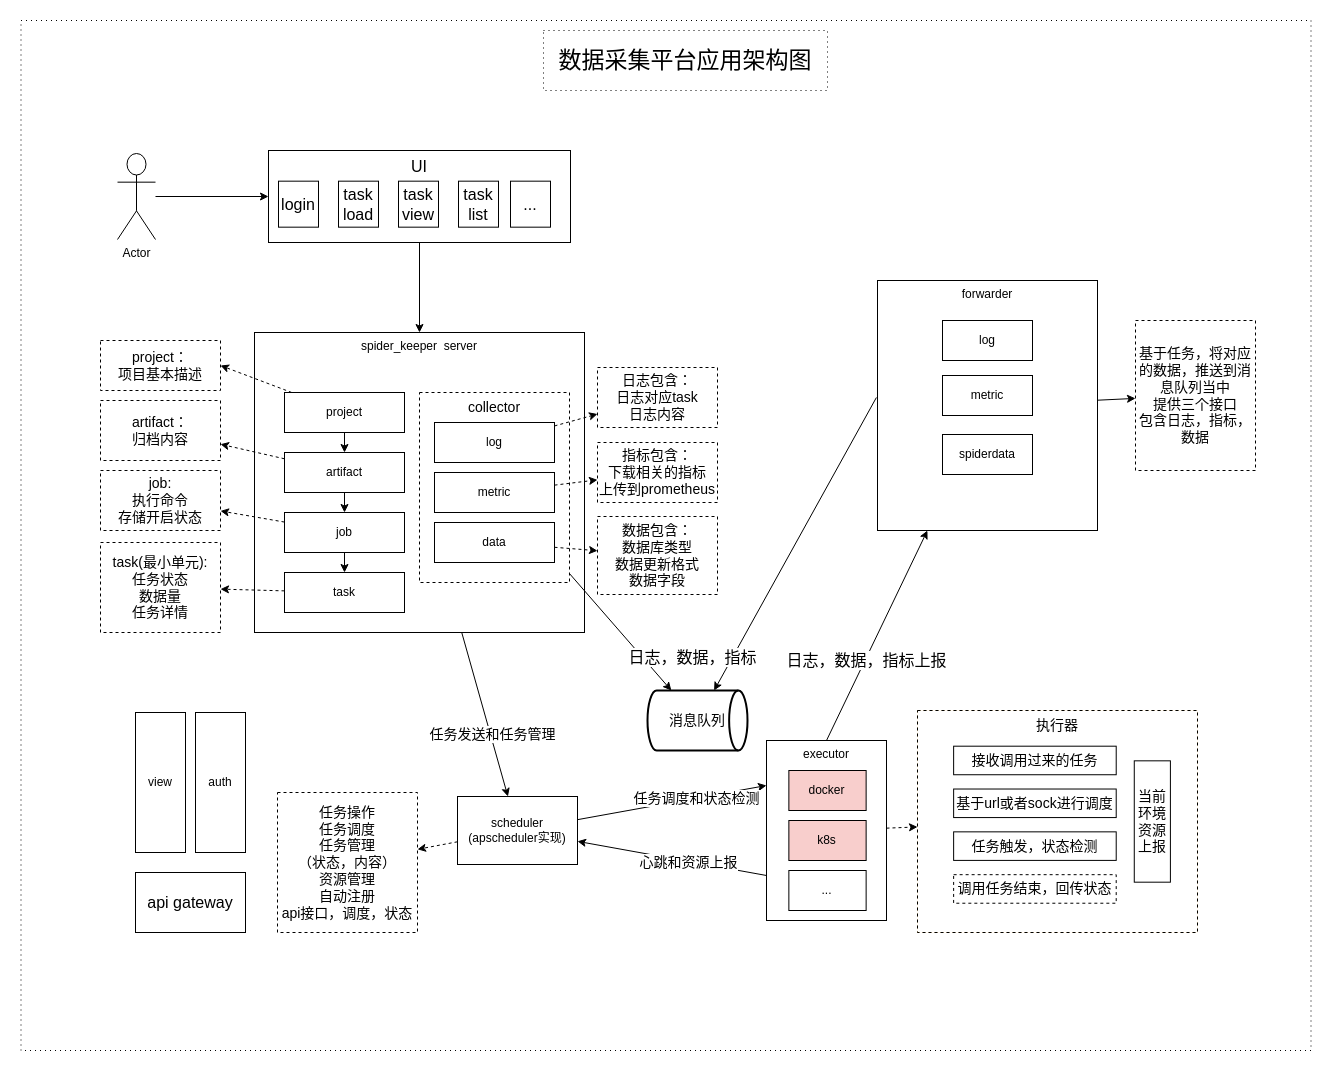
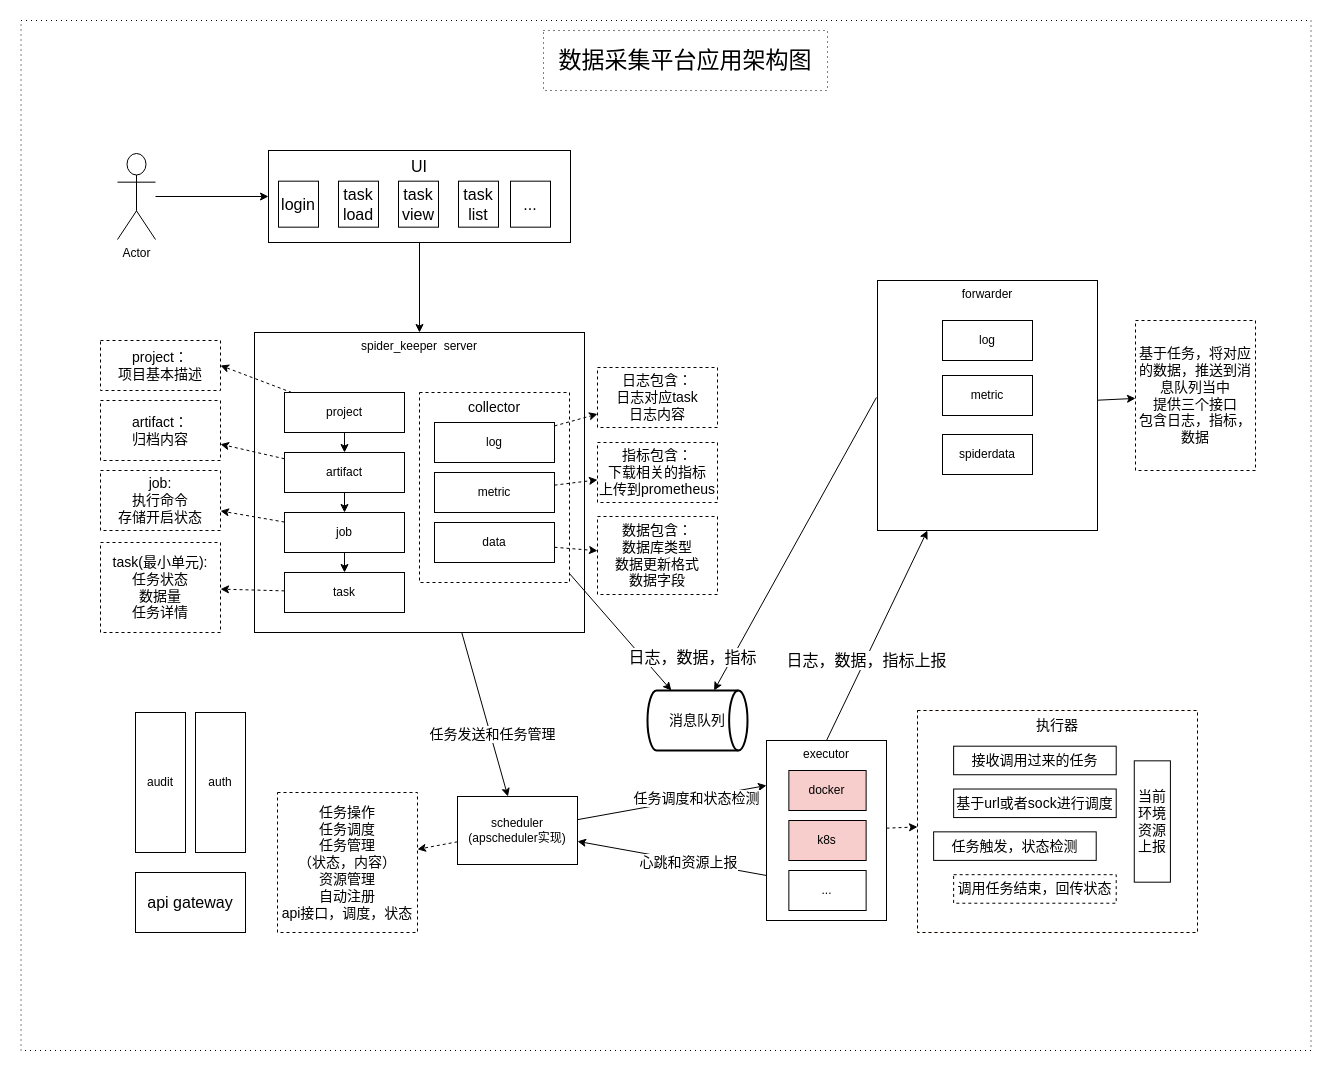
  <mxCell id="0" />
  <mxCell id="1" parent="0" />
  <mxCell id="2" value="" style="rounded=0;whiteSpace=wrap;html=1;dashed=1;dashPattern=1 4;fillColor=default;" vertex="1" parent="1"><mxGeometry x="20.5" y="20" width="1290" height="1030" as="geometry" /></mxCell>
  <mxCell id="3" value="" style="group" parent="1" vertex="1" connectable="0"><mxGeometry x="877" y="270" width="220" height="250" as="geometry" /></mxCell>
  <mxCell id="4" value="forwarder" style="rounded=0;whiteSpace=wrap;html=1;align=center;verticalAlign=top;" parent="3" vertex="1"><mxGeometry y="10" width="220" height="250" as="geometry" /></mxCell>
  <mxCell id="5" value="log" style="rounded=0;whiteSpace=wrap;html=1;" parent="3" vertex="1"><mxGeometry x="65" y="50" width="90" height="40" as="geometry" /></mxCell>
  <mxCell id="6" value="metric" style="rounded=0;whiteSpace=wrap;html=1;" parent="3" vertex="1"><mxGeometry x="65" y="105" width="90" height="40" as="geometry" /></mxCell>
  <mxCell id="7" value="spiderdata" style="rounded=0;whiteSpace=wrap;html=1;" parent="3" vertex="1"><mxGeometry x="65" y="164" width="90" height="40" as="geometry" /></mxCell>
  <mxCell id="8" value="" style="group;fillColor=#f8cecc;strokeColor=#3333FF;" parent="1" vertex="1" connectable="0"><mxGeometry x="254" y="332" width="330" height="300" as="geometry" /></mxCell>
  <mxCell id="9" value="&lt;div style=&quot;&quot;&gt;&lt;span style=&quot;background-color: initial;&quot;&gt;spider_keeper&amp;nbsp; server&lt;/span&gt;&lt;/div&gt;" style="rounded=0;whiteSpace=wrap;html=1;align=center;verticalAlign=top;" parent="8" vertex="1"><mxGeometry width="330" height="300" as="geometry" /></mxCell>
  <mxCell id="10" value="" style="edgeStyle=none;rounded=0;jumpStyle=none;orthogonalLoop=1;jettySize=auto;html=1;fontSize=14;" parent="8" source="11" target="16" edge="1"><mxGeometry relative="1" as="geometry" /></mxCell>
  <mxCell id="11" value="artifact" style="rounded=0;whiteSpace=wrap;html=1;" parent="8" vertex="1"><mxGeometry x="30" y="120" width="120" height="40" as="geometry" /></mxCell>
  <mxCell id="12" value="task" style="rounded=0;whiteSpace=wrap;html=1;" parent="8" vertex="1"><mxGeometry x="30" y="240" width="120" height="40" as="geometry" /></mxCell>
  <mxCell id="13" style="edgeStyle=none;rounded=0;jumpStyle=none;orthogonalLoop=1;jettySize=auto;html=1;entryX=0.5;entryY=0;entryDx=0;entryDy=0;fontSize=14;" parent="8" source="14" target="11" edge="1"><mxGeometry relative="1" as="geometry" /></mxCell>
  <mxCell id="14" value="project" style="rounded=0;whiteSpace=wrap;html=1;" parent="8" vertex="1"><mxGeometry x="30" y="60" width="120" height="40" as="geometry" /></mxCell>
  <mxCell id="15" value="" style="edgeStyle=none;rounded=0;jumpStyle=none;orthogonalLoop=1;jettySize=auto;html=1;fontSize=14;" parent="8" source="16" target="12" edge="1"><mxGeometry relative="1" as="geometry" /></mxCell>
  <mxCell id="16" value="job" style="rounded=0;whiteSpace=wrap;html=1;" parent="8" vertex="1"><mxGeometry x="30" y="180" width="120" height="40" as="geometry" /></mxCell>
  <mxCell id="17" value="" style="group" parent="8" vertex="1" connectable="0"><mxGeometry x="165" y="60" width="150" height="190" as="geometry" /></mxCell>
  <mxCell id="18" value="collector" style="rounded=0;whiteSpace=wrap;html=1;fontSize=14;dashed=1;verticalAlign=top;" parent="17" vertex="1"><mxGeometry width="150" height="190" as="geometry" /></mxCell>
  <mxCell id="19" value="log" style="rounded=0;whiteSpace=wrap;html=1;" parent="17" vertex="1"><mxGeometry x="15" y="30" width="120" height="40" as="geometry" /></mxCell>
  <mxCell id="20" value="&lt;div style=&quot;text-align: left;&quot;&gt;metric&lt;/div&gt;" style="rounded=0;whiteSpace=wrap;html=1;" parent="17" vertex="1"><mxGeometry x="15" y="80" width="120" height="40" as="geometry" /></mxCell>
  <mxCell id="21" value="data" style="rounded=0;whiteSpace=wrap;html=1;" parent="17" vertex="1"><mxGeometry x="15" y="130" width="120" height="40" as="geometry" /></mxCell>
  <mxCell id="22" value="" style="endArrow=classic;html=1;rounded=0;exitX=0.5;exitY=0;exitDx=0;exitDy=0;" parent="1" source="71" target="4" edge="1"><mxGeometry width="50" height="50" relative="1" as="geometry"><mxPoint x="573" y="637" as="sourcePoint" /><mxPoint x="623" y="587" as="targetPoint" /></mxGeometry></mxCell>
  <mxCell id="23" value="日志，数据，指标上报" style="edgeLabel;html=1;align=center;verticalAlign=middle;resizable=0;points=[];fontSize=16;" parent="22" vertex="1" connectable="0"><mxGeometry x="-0.226" y="-1" relative="1" as="geometry"><mxPoint as="offset" /></mxGeometry></mxCell>
  <mxCell id="24" value="" style="endArrow=classic;html=1;rounded=0;exitX=-0.005;exitY=0.468;exitDx=0;exitDy=0;exitPerimeter=0;" parent="1" source="4" target="47" edge="1"><mxGeometry width="50" height="50" relative="1" as="geometry"><mxPoint x="573" y="637" as="sourcePoint" /><mxPoint x="960" y="303.271" as="targetPoint" /></mxGeometry></mxCell>
  <mxCell id="25" style="edgeStyle=orthogonalEdgeStyle;rounded=0;jumpStyle=none;orthogonalLoop=1;jettySize=auto;html=1;fontSize=16;" parent="1" source="63" target="9" edge="1"><mxGeometry relative="1" as="geometry"><mxPoint x="419" y="297" as="sourcePoint" /></mxGeometry></mxCell>
- <mxCell id="26" value="view" style="rounded=0;whiteSpace=wrap;html=1;" parent="1" vertex="1"><mxGeometry x="135" y="712" width="50" height="140" as="geometry" /></mxCell>
+ <mxCell id="26" value="audit" style="rounded=0;whiteSpace=wrap;html=1;" parent="1" vertex="1"><mxGeometry x="135" y="712" width="50" height="140" as="geometry" /></mxCell>
  <mxCell id="27" value="auth" style="rounded=0;whiteSpace=wrap;html=1;" parent="1" vertex="1"><mxGeometry x="195" y="712" width="50" height="140" as="geometry" /></mxCell>
  <mxCell id="28" value="api gateway" style="rounded=0;whiteSpace=wrap;html=1;fontSize=16;" parent="1" vertex="1"><mxGeometry x="135" y="872" width="110" height="60" as="geometry" /></mxCell>
  <mxCell id="29" style="edgeStyle=none;rounded=0;jumpStyle=none;orthogonalLoop=1;jettySize=auto;html=1;fontSize=14;dashed=1;" parent="1" source="32" target="44" edge="1"><mxGeometry relative="1" as="geometry" /></mxCell>
  <mxCell id="30" style="edgeStyle=none;rounded=0;jumpStyle=none;orthogonalLoop=1;jettySize=auto;html=1;entryX=0;entryY=0.25;entryDx=0;entryDy=0;fontSize=14;" parent="1" source="32" target="71" edge="1"><mxGeometry relative="1" as="geometry" /></mxCell>
  <mxCell id="31" value="任务调度和状态检测" style="edgeLabel;html=1;align=center;verticalAlign=middle;resizable=0;points=[];fontSize=14;" parent="30" vertex="1" connectable="0"><mxGeometry x="0.253" relative="1" as="geometry"><mxPoint as="offset" /></mxGeometry></mxCell>
  <mxCell id="32" value="scheduler&lt;br&gt;(apscheduler实现)" style="rounded=0;whiteSpace=wrap;html=1;" parent="1" vertex="1"><mxGeometry x="457" y="796" width="120" height="68" as="geometry" /></mxCell>
  <mxCell id="33" style="rounded=0;jumpStyle=none;orthogonalLoop=1;jettySize=auto;html=1;fontSize=16;" parent="1" source="9" target="32" edge="1"><mxGeometry relative="1" as="geometry" /></mxCell>
  <mxCell id="34" value="任务发送和任务管理" style="edgeLabel;html=1;align=center;verticalAlign=middle;resizable=0;points=[];fontSize=14;" parent="33" vertex="1" connectable="0"><mxGeometry x="0.245" y="2" relative="1" as="geometry"><mxPoint as="offset" /></mxGeometry></mxCell>
  <mxCell id="35" style="edgeStyle=none;rounded=0;jumpStyle=none;orthogonalLoop=1;jettySize=auto;html=1;fontSize=16;" parent="1" source="18" target="47" edge="1"><mxGeometry relative="1" as="geometry"><mxPoint x="840" y="343.845" as="targetPoint" /></mxGeometry></mxCell>
  <mxCell id="36" value="&lt;span style=&quot;font-size: 16px;&quot;&gt;日志，数据，指标&lt;/span&gt;" style="edgeLabel;html=1;align=center;verticalAlign=middle;resizable=0;points=[];fontSize=14;" parent="35" vertex="1" connectable="0"><mxGeometry x="0.201" y="-2" relative="1" as="geometry"><mxPoint x="63" y="12" as="offset" /></mxGeometry></mxCell>
  <mxCell id="37" value="" style="group;dashed=1;strokeColor=#d79b00;fillColor=#ffe6cc;" parent="1" vertex="1" connectable="0"><mxGeometry x="917" y="710" width="280" height="222" as="geometry" /></mxCell>
  <mxCell id="38" value="执行器" style="rounded=0;whiteSpace=wrap;html=1;fontSize=14;verticalAlign=top;dashed=1;" parent="37" vertex="1"><mxGeometry width="280" height="222.0" as="geometry" /></mxCell>
  <mxCell id="39" value="接收调用过来的任务" style="rounded=0;whiteSpace=wrap;html=1;fontSize=14;" parent="37" vertex="1"><mxGeometry x="36.129" y="35.691" width="162.581" height="28.553" as="geometry" /></mxCell>
  <mxCell id="40" value="调用任务结束，回传状态" style="rounded=0;whiteSpace=wrap;html=1;fontSize=14;dashed=1;" parent="37" vertex="1"><mxGeometry x="36.129" y="164.18" width="162.581" height="28.553" as="geometry" /></mxCell>
  <mxCell id="41" value="当前环境资源上报" style="rounded=0;whiteSpace=wrap;html=1;fontSize=14;" parent="37" vertex="1"><mxGeometry x="216.774" y="50.325" width="36.129" height="121.35" as="geometry" /></mxCell>
- <mxCell id="42" value="任务触发，状态检测" style="rounded=0;whiteSpace=wrap;html=1;fontSize=14;" parent="37" vertex="1"><mxGeometry x="36.129" y="121.35" width="162.581" height="28.553" as="geometry" /></mxCell>
+ <mxCell id="42" value="任务触发，状态检测" style="rounded=0;whiteSpace=wrap;html=1;fontSize=14;" parent="37" vertex="1"><mxGeometry x="16.129" y="121.35" width="162.581" height="28.553" as="geometry" /></mxCell>
  <mxCell id="43" value="基于url或者sock进行调度" style="rounded=0;whiteSpace=wrap;html=1;fontSize=14;" parent="37" vertex="1"><mxGeometry x="36.129" y="78.521" width="162.581" height="28.553" as="geometry" /></mxCell>
  <mxCell id="44" value="任务操作&lt;br&gt;任务调度&lt;br&gt;任务管理&lt;br&gt;（状态，内容）&lt;br&gt;资源管理&lt;br&gt;自动注册&lt;br&gt;api接口，调度，状态" style="whiteSpace=wrap;html=1;aspect=fixed;dashed=1;strokeColor=default;fontSize=14;" parent="1" vertex="1"><mxGeometry x="277" y="792" width="140" height="140" as="geometry" /></mxCell>
  <mxCell id="45" style="edgeStyle=none;rounded=0;jumpStyle=none;orthogonalLoop=1;jettySize=auto;html=1;fontSize=14;exitX=0;exitY=0.75;exitDx=0;exitDy=0;" parent="1" source="71" target="32" edge="1"><mxGeometry relative="1" as="geometry" /></mxCell>
  <mxCell id="46" value="&lt;font style=&quot;font-size: 14px;&quot;&gt;心跳和资源上报&lt;/font&gt;" style="edgeLabel;html=1;align=center;verticalAlign=middle;resizable=0;points=[];fontSize=14;" parent="45" vertex="1" connectable="0"><mxGeometry x="-0.163" y="1" relative="1" as="geometry"><mxPoint as="offset" /></mxGeometry></mxCell>
  <mxCell id="47" value="消息队列" style="strokeWidth=2;html=1;shape=mxgraph.flowchart.direct_data;whiteSpace=wrap;strokeColor=default;fontSize=14;" parent="1" vertex="1"><mxGeometry x="647" y="690" width="100" height="60" as="geometry" /></mxCell>
  <mxCell id="48" style="edgeStyle=none;rounded=0;jumpStyle=none;orthogonalLoop=1;jettySize=auto;html=1;dashed=0;fontSize=14;" parent="1" source="4" target="49" edge="1"><mxGeometry relative="1" as="geometry"><mxPoint x="1533" y="185" as="targetPoint" /></mxGeometry></mxCell>
  <mxCell id="49" value="基于任务，将对应的数据，推送到消息队列当中&lt;br&gt;提供三个接口&lt;br&gt;包含日志，指标，数据" style="rounded=0;whiteSpace=wrap;html=1;dashed=1;strokeColor=default;fontSize=14;" parent="1" vertex="1"><mxGeometry x="1135" y="320" width="120" height="150" as="geometry" /></mxCell>
  <mxCell id="50" value="task(最小单元):&lt;br&gt;任务状态&lt;br&gt;数据量&lt;br&gt;任务详情&lt;br&gt;" style="rounded=0;whiteSpace=wrap;html=1;dashed=1;strokeColor=default;fontSize=14;" parent="1" vertex="1"><mxGeometry x="100" y="542" width="120" height="90" as="geometry" /></mxCell>
  <mxCell id="51" style="edgeStyle=none;rounded=0;jumpStyle=none;orthogonalLoop=1;jettySize=auto;html=1;dashed=1;fontSize=14;" parent="1" source="12" target="50" edge="1"><mxGeometry relative="1" as="geometry" /></mxCell>
  <mxCell id="52" style="edgeStyle=none;rounded=0;jumpStyle=none;orthogonalLoop=1;jettySize=auto;html=1;dashed=1;fontSize=14;" parent="1" source="21" target="53" edge="1"><mxGeometry relative="1" as="geometry"><mxPoint x="625" y="532" as="targetPoint" /></mxGeometry></mxCell>
  <mxCell id="53" value="数据包含：&lt;br&gt;数据库类型&lt;br&gt;数据更新格式&lt;br&gt;数据字段" style="rounded=0;whiteSpace=wrap;html=1;strokeColor=default;fontSize=14;dashed=1;" parent="1" vertex="1"><mxGeometry x="597" y="516" width="120" height="78" as="geometry" /></mxCell>
  <mxCell id="54" value="日志包含：&lt;br&gt;日志对应task&lt;br&gt;日志内容" style="rounded=0;whiteSpace=wrap;html=1;strokeColor=default;fontSize=14;dashed=1;" parent="1" vertex="1"><mxGeometry x="597" y="367" width="120" height="60" as="geometry" /></mxCell>
  <mxCell id="55" style="edgeStyle=none;rounded=0;jumpStyle=none;orthogonalLoop=1;jettySize=auto;html=1;dashed=1;fontSize=14;" parent="1" source="19" target="54" edge="1"><mxGeometry relative="1" as="geometry"><mxPoint x="645" y="392" as="targetPoint" /></mxGeometry></mxCell>
  <mxCell id="56" style="edgeStyle=none;rounded=0;jumpStyle=none;orthogonalLoop=1;jettySize=auto;html=1;dashed=1;fontSize=14;" parent="1" source="20" target="57" edge="1"><mxGeometry relative="1" as="geometry"><mxPoint x="645" y="472" as="targetPoint" /></mxGeometry></mxCell>
  <mxCell id="57" value="指标包含：&lt;br&gt;下载相关的指标&lt;br&gt;上传到prometheus" style="rounded=0;whiteSpace=wrap;strokeColor=default;fontSize=14;dashed=1;html=1;" parent="1" vertex="1"><mxGeometry x="597" y="442" width="120" height="60" as="geometry" /></mxCell>
  <mxCell id="58" value="job:&lt;br&gt;执行命令&lt;br&gt;存储开启状态" style="rounded=0;whiteSpace=wrap;html=1;dashed=1;strokeColor=default;fontSize=14;" parent="1" vertex="1"><mxGeometry x="100" y="470" width="120" height="60" as="geometry" /></mxCell>
  <mxCell id="59" style="edgeStyle=none;rounded=0;jumpStyle=none;orthogonalLoop=1;jettySize=auto;html=1;fontSize=14;dashed=1;" parent="1" source="16" target="58" edge="1"><mxGeometry relative="1" as="geometry"><mxPoint x="195" y="472" as="targetPoint" /></mxGeometry></mxCell>
  <mxCell id="60" value="project：&lt;br&gt;项目基本描述" style="rounded=0;whiteSpace=wrap;html=1;dashed=1;strokeColor=default;fontSize=14;" parent="1" vertex="1"><mxGeometry x="100" y="340" width="120" height="50" as="geometry" /></mxCell>
  <mxCell id="61" style="edgeStyle=none;rounded=0;jumpStyle=none;orthogonalLoop=1;jettySize=auto;html=1;entryX=1;entryY=0.5;entryDx=0;entryDy=0;dashed=1;fontSize=14;" parent="1" source="14" target="60" edge="1"><mxGeometry relative="1" as="geometry" /></mxCell>
  <mxCell id="62" value="" style="group" parent="1" vertex="1" connectable="0"><mxGeometry x="268" y="150" width="302" height="92" as="geometry" /></mxCell>
  <mxCell id="63" value="UI" style="rounded=0;whiteSpace=wrap;html=1;fontSize=16;verticalAlign=top;" parent="62" vertex="1"><mxGeometry width="302" height="92" as="geometry" /></mxCell>
  <mxCell id="64" value="login" style="rounded=0;whiteSpace=wrap;html=1;fontSize=16;" parent="62" vertex="1"><mxGeometry x="10" y="30.667" width="40" height="46" as="geometry" /></mxCell>
  <mxCell id="65" value="task&lt;br&gt;load" style="rounded=0;whiteSpace=wrap;html=1;fontSize=16;" parent="62" vertex="1"><mxGeometry x="70" y="30.667" width="40" height="46" as="geometry" /></mxCell>
  <mxCell id="66" value="task&lt;br&gt;view" style="rounded=0;whiteSpace=wrap;html=1;fontSize=16;" parent="62" vertex="1"><mxGeometry x="130" y="30.667" width="40" height="46" as="geometry" /></mxCell>
  <mxCell id="67" value="task&lt;br&gt;list" style="rounded=0;whiteSpace=wrap;html=1;fontSize=16;" parent="62" vertex="1"><mxGeometry x="190" y="30.667" width="40" height="46" as="geometry" /></mxCell>
  <mxCell id="68" value="..." style="rounded=0;whiteSpace=wrap;html=1;fontSize=16;" parent="62" vertex="1"><mxGeometry x="242" y="30.667" width="40" height="46" as="geometry" /></mxCell>
  <mxCell id="69" value="" style="group" parent="1" vertex="1" connectable="0"><mxGeometry x="777" y="700" width="120" height="180" as="geometry" /></mxCell>
  <mxCell id="70" value="" style="group" vertex="1" connectable="0" parent="69"><mxGeometry x="-11" y="40" width="120" height="180" as="geometry" /></mxCell>
  <mxCell id="71" value="executor" style="rounded=0;whiteSpace=wrap;html=1;align=center;verticalAlign=top;container=0;" parent="70" vertex="1"><mxGeometry width="120" height="180" as="geometry" /></mxCell>
  <mxCell id="72" value="k8s" style="rounded=0;whiteSpace=wrap;html=1;fillColor=#f8cecc;" parent="70" vertex="1"><mxGeometry x="22.364" y="80" width="77.273" height="40" as="geometry" /></mxCell>
  <mxCell id="73" value="docker" style="rounded=0;whiteSpace=wrap;html=1;fillColor=#f8cecc;" parent="70" vertex="1"><mxGeometry x="22.364" y="30" width="77.273" height="40" as="geometry" /></mxCell>
  <mxCell id="74" value="..." style="rounded=0;whiteSpace=wrap;html=1;" parent="70" vertex="1"><mxGeometry x="22.364" y="130" width="77.273" height="40" as="geometry" /></mxCell>
  <mxCell id="75" value="artifact：&lt;br&gt;归档内容" style="rounded=0;whiteSpace=wrap;html=1;dashed=1;strokeColor=default;fontSize=14;" parent="1" vertex="1"><mxGeometry x="100" y="400" width="120" height="60" as="geometry" /></mxCell>
  <mxCell id="76" style="rounded=0;orthogonalLoop=1;jettySize=auto;html=1;fontSize=13;fontColor=#000000;dashed=1;" parent="1" source="11" target="75" edge="1"><mxGeometry relative="1" as="geometry" /></mxCell>
  <mxCell id="77" style="edgeStyle=none;rounded=0;orthogonalLoop=1;jettySize=auto;html=1;dashed=1;fontSize=13;fontColor=#000000;" parent="1" source="71" target="38" edge="1"><mxGeometry relative="1" as="geometry" /></mxCell>
  <mxCell id="78" value="&lt;span style=&quot;font-size: 23px;&quot;&gt;数据采集平台应用架构图&lt;/span&gt;" style="rounded=0;whiteSpace=wrap;html=1;fillColor=default;dashed=1;dashPattern=1 4;" vertex="1" parent="1"><mxGeometry x="543" y="30" width="284" height="60" as="geometry" /></mxCell>
  <mxCell id="79" style="edgeStyle=orthogonalEdgeStyle;rounded=0;orthogonalLoop=1;jettySize=auto;html=1;" edge="1" parent="1" source="80" target="63"><mxGeometry relative="1" as="geometry" /></mxCell>
  <mxCell id="80" value="Actor" style="shape=umlActor;verticalLabelPosition=bottom;verticalAlign=top;html=1;outlineConnect=0;fillColor=default;" vertex="1" parent="1"><mxGeometry x="117" y="153" width="38" height="86" as="geometry" /></mxCell>
